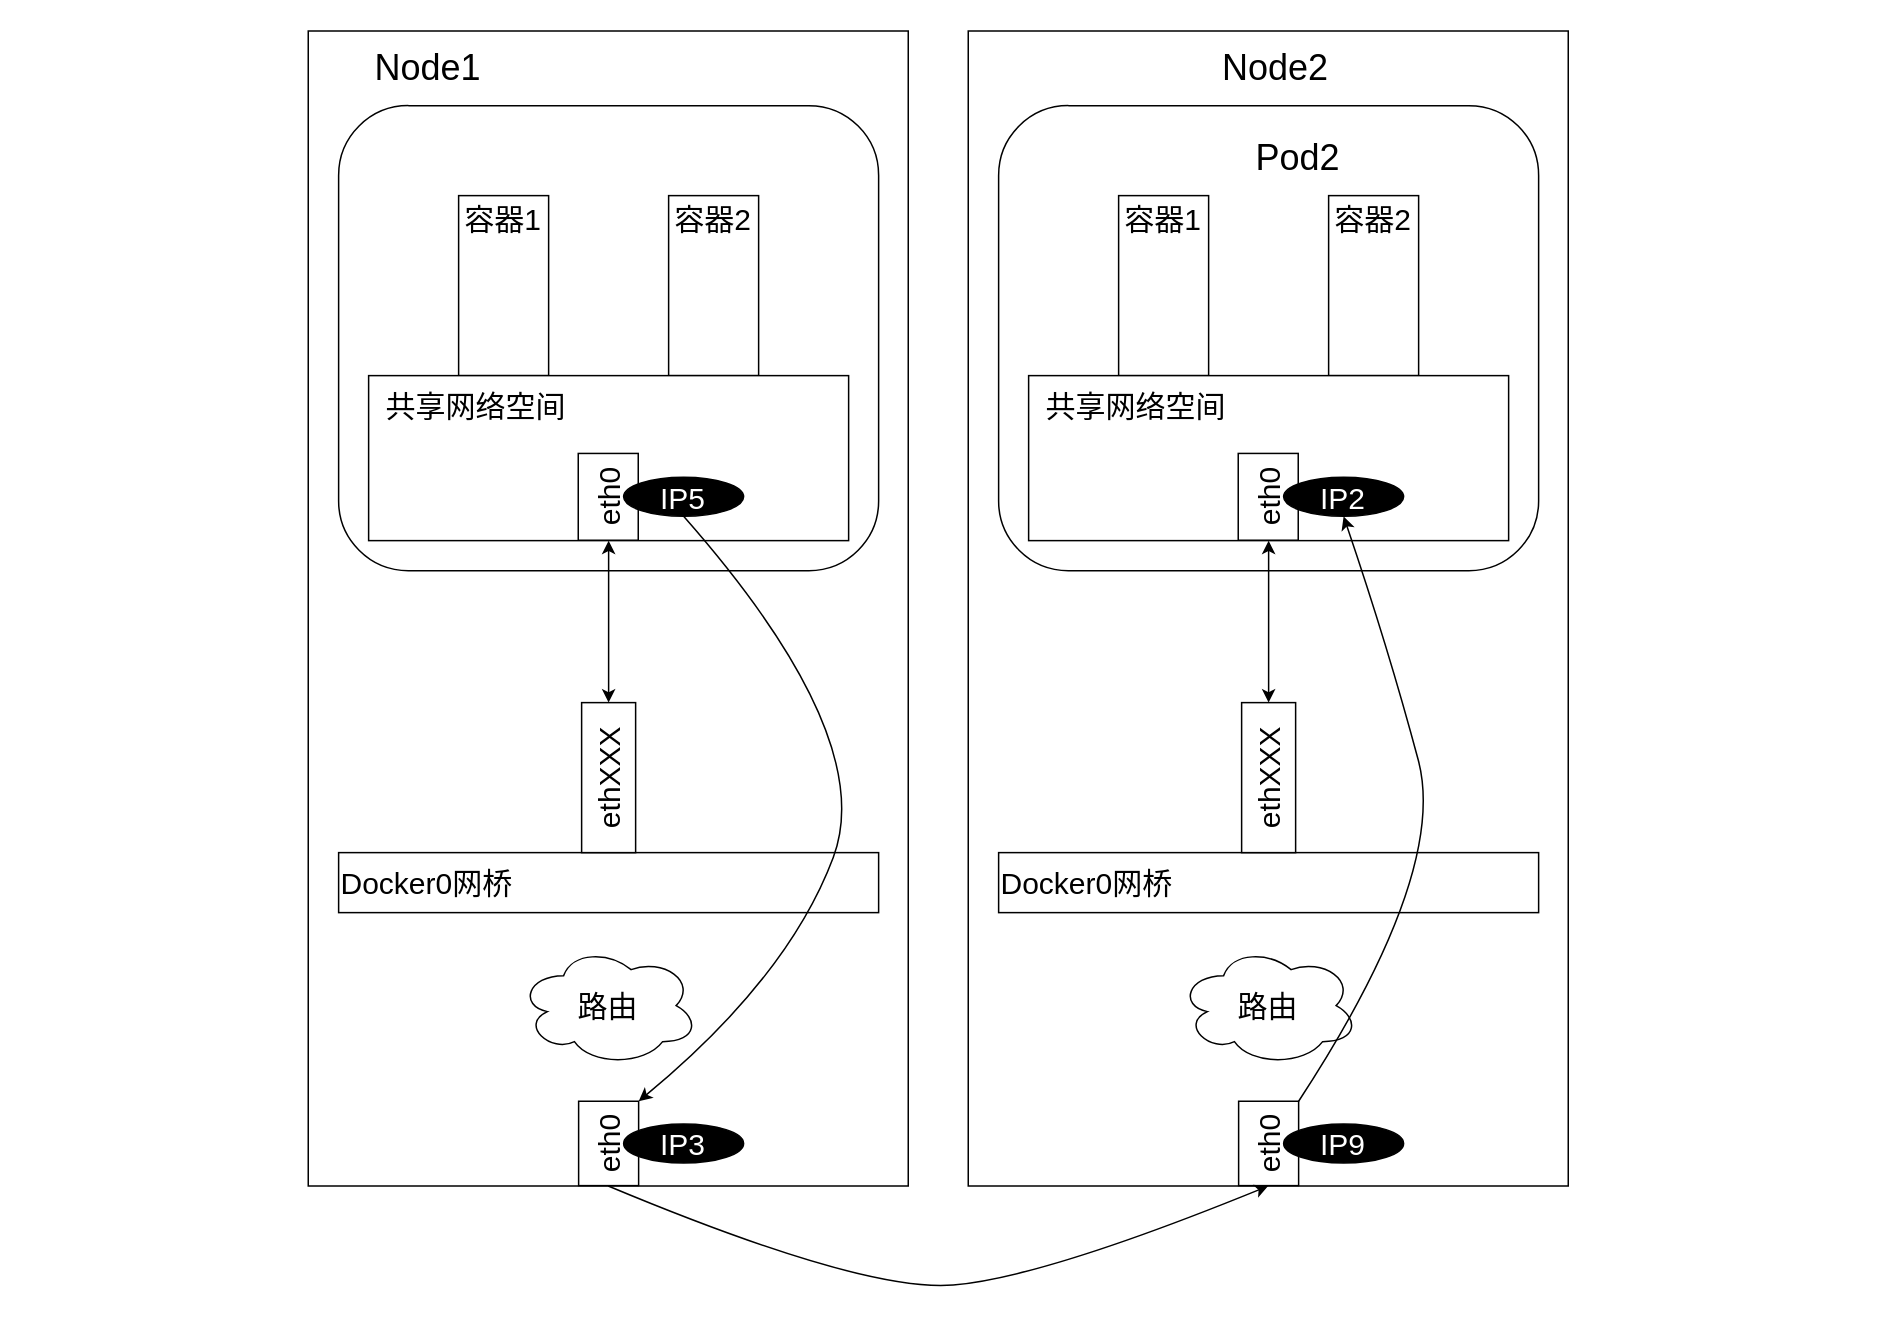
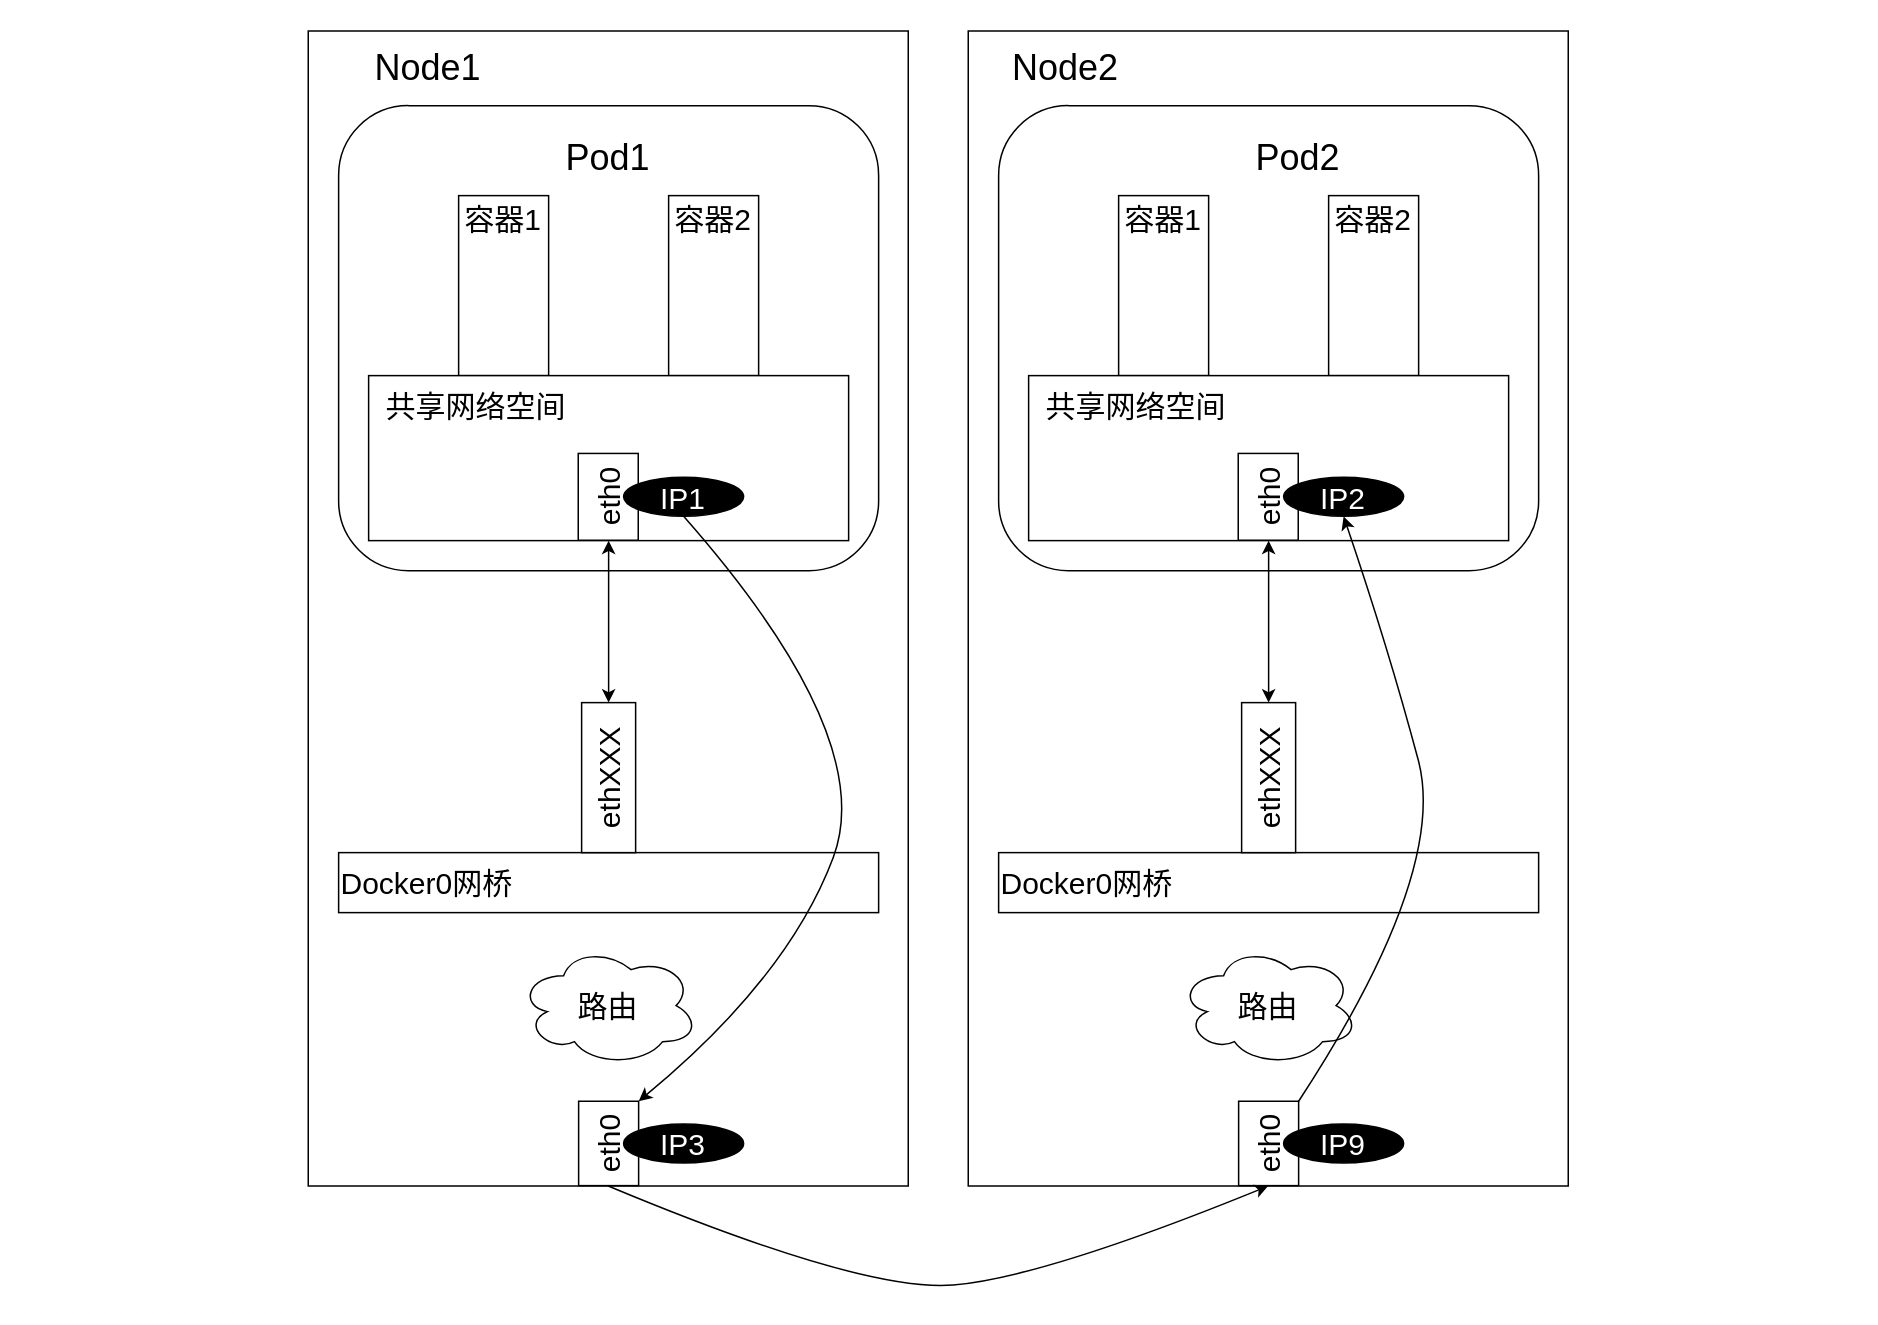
  <mxCell id="0" />
  <mxCell id="1" parent="0" />
  <mxCell id="2" value="" style="group" vertex="1" connectable="0" parent="1"><mxGeometry x="205" y="20" width="840" height="841" as="geometry" /></mxCell>
  <mxCell id="3" value="" style="group" vertex="1" connectable="0" parent="2"><mxGeometry x="440" width="400" height="770" as="geometry" /></mxCell>
  <mxCell id="4" value="" style="rounded=1;whiteSpace=wrap;html=1;fillColor=none;container=0;" vertex="1" parent="3"><mxGeometry x="20.25" y="49.75" width="360" height="310" as="geometry" /></mxCell>
  <mxCell id="5" value="" style="rounded=0;whiteSpace=wrap;html=1;rotation=90;fillColor=none;container=0;" vertex="1" parent="3"><mxGeometry x="-185" y="185" width="770" height="400" as="geometry" /></mxCell>
  <mxCell id="6" value="" style="rounded=0;whiteSpace=wrap;html=1;rotation=90;container=0;" vertex="1" parent="3"><mxGeometry x="70.25" y="139.75" width="120" height="60" as="geometry" /></mxCell>
  <mxCell id="7" value="" style="rounded=0;whiteSpace=wrap;html=1;rotation=90;container=0;" vertex="1" parent="3"><mxGeometry x="210.25" y="139.75" width="120" height="60" as="geometry" /></mxCell>
  <mxCell id="8" value="容器1" style="text;html=1;strokeColor=none;fillColor=none;align=center;verticalAlign=middle;whiteSpace=wrap;rounded=0;fontSize=20;container=0;" vertex="1" parent="3"><mxGeometry x="100.25" y="109.75" width="60" height="30" as="geometry" /></mxCell>
  <mxCell id="9" value="容器2" style="text;html=1;strokeColor=none;fillColor=none;align=center;verticalAlign=middle;whiteSpace=wrap;rounded=0;fontSize=20;container=0;" vertex="1" parent="3"><mxGeometry x="240.25" y="109.75" width="60" height="30" as="geometry" /></mxCell>
  <mxCell id="10" value="&lt;font style=&quot;font-size: 24px;&quot;&gt;Pod2&lt;/font&gt;" style="text;html=1;strokeColor=none;fillColor=none;align=center;verticalAlign=middle;whiteSpace=wrap;rounded=0;container=0;" vertex="1" parent="3"><mxGeometry x="140.25" y="69.75" width="160" height="30" as="geometry" /></mxCell>
  <mxCell id="11" value="" style="rounded=0;whiteSpace=wrap;html=1;container=0;" vertex="1" parent="3"><mxGeometry x="40.25" y="229.75" width="320" height="110" as="geometry" /></mxCell>
  <mxCell id="12" value="共享网络空间" style="text;html=1;strokeColor=none;fillColor=none;align=left;verticalAlign=middle;whiteSpace=wrap;rounded=0;fontSize=20;container=0;" vertex="1" parent="3"><mxGeometry x="50.25" y="229.75" width="130" height="40" as="geometry" /></mxCell>
  <mxCell id="13" value="Docker0网桥" style="rounded=0;whiteSpace=wrap;html=1;align=left;fontSize=20;container=0;" vertex="1" parent="3"><mxGeometry x="20.25" y="547.75" width="360" height="40" as="geometry" /></mxCell>
  <mxCell id="14" value="ethXXX" style="rounded=0;whiteSpace=wrap;html=1;fontSize=20;rotation=-90;container=0;" vertex="1" parent="3"><mxGeometry x="150.25" y="479.75" width="100" height="36" as="geometry" /></mxCell>
  <mxCell id="15" value="" style="endArrow=classic;startArrow=classic;html=1;rounded=0;entryX=0.5;entryY=1;entryDx=0;entryDy=0;exitX=1;exitY=0.5;exitDx=0;exitDy=0;" edge="1" parent="3" source="14" target="11"><mxGeometry width="50" height="50" relative="1" as="geometry"><mxPoint x="-19.75" y="469.75" as="sourcePoint" /><mxPoint x="30.25" y="419.75" as="targetPoint" /></mxGeometry></mxCell>
  <mxCell id="16" value="路由" style="ellipse;shape=cloud;whiteSpace=wrap;html=1;fontSize=20;container=0;" vertex="1" parent="3"><mxGeometry x="140.25" y="609.75" width="120" height="80" as="geometry" /></mxCell>
- <mxCell id="17" value="Node2" style="text;html=1;strokeColor=none;fillColor=none;align=center;verticalAlign=middle;whiteSpace=wrap;rounded=0;fontSize=24;container=0;" vertex="1" parent="3"><mxGeometry x="160.25" y="9.75" width="90" height="30" as="geometry" /></mxCell>
+ <mxCell id="17" value="Node2" style="text;html=1;strokeColor=none;fillColor=none;align=center;verticalAlign=middle;whiteSpace=wrap;rounded=0;fontSize=24;container=0;" vertex="1" parent="3"><mxGeometry x="20.25" y="9.75" width="90" height="30" as="geometry" /></mxCell>
  <mxCell id="18" value="&lt;font style=&quot;font-size: 20px;&quot;&gt;eth0&lt;/font&gt;" style="rounded=0;whiteSpace=wrap;html=1;rotation=-90;" vertex="1" parent="3"><mxGeometry x="172.13" y="721.63" width="56.25" height="40" as="geometry" /></mxCell>
  <mxCell id="19" value="&lt;font style=&quot;font-size: 20px;&quot;&gt;eth0&lt;/font&gt;" style="rounded=0;whiteSpace=wrap;html=1;rotation=-90;" vertex="1" parent="3"><mxGeometry x="171.06" y="290.56" width="57.87" height="40" as="geometry" /></mxCell>
  <mxCell id="20" value="&lt;font color=&quot;#ffffff&quot; style=&quot;font-size: 20px;&quot;&gt;IP9&lt;/font&gt;" style="ellipse;whiteSpace=wrap;html=1;fillColor=#000000;" vertex="1" parent="3"><mxGeometry x="210.25" y="728.63" width="80" height="26" as="geometry" /></mxCell>
  <mxCell id="21" value="&lt;font color=&quot;#ffffff&quot; style=&quot;font-size: 20px;&quot;&gt;IP2&lt;/font&gt;" style="ellipse;whiteSpace=wrap;html=1;fillColor=#000000;" vertex="1" parent="3"><mxGeometry x="210.25" y="297.56" width="80" height="26" as="geometry" /></mxCell>
  <mxCell id="22" value="" style="curved=1;endArrow=classic;html=1;rounded=0;entryX=0.5;entryY=1;entryDx=0;entryDy=0;exitX=1;exitY=1;exitDx=0;exitDy=0;startArrow=none;startFill=0;" edge="1" parent="3" source="18" target="21"><mxGeometry width="50" height="50" relative="1" as="geometry"><mxPoint x="320" y="681" as="sourcePoint" /><mxPoint x="760" y="681" as="targetPoint" /><Array as="points"><mxPoint x="320" y="561" /><mxPoint x="280" y="411" /></Array></mxGeometry></mxCell>
  <mxCell id="23" value="" style="group" vertex="1" connectable="0" parent="2"><mxGeometry width="400" height="770" as="geometry" /></mxCell>
  <mxCell id="24" value="" style="rounded=1;whiteSpace=wrap;html=1;fillColor=none;container=0;" vertex="1" parent="23"><mxGeometry x="20.25" y="49.75" width="360" height="310" as="geometry" /></mxCell>
  <mxCell id="25" value="" style="rounded=0;whiteSpace=wrap;html=1;rotation=90;fillColor=none;container=0;" vertex="1" parent="23"><mxGeometry x="-185" y="185" width="770" height="400" as="geometry" /></mxCell>
  <mxCell id="26" value="" style="rounded=0;whiteSpace=wrap;html=1;rotation=90;container=0;" vertex="1" parent="23"><mxGeometry x="70.25" y="139.75" width="120" height="60" as="geometry" /></mxCell>
  <mxCell id="27" value="" style="rounded=0;whiteSpace=wrap;html=1;rotation=90;container=0;" vertex="1" parent="23"><mxGeometry x="210.25" y="139.75" width="120" height="60" as="geometry" /></mxCell>
  <mxCell id="28" value="容器1" style="text;html=1;strokeColor=none;fillColor=none;align=center;verticalAlign=middle;whiteSpace=wrap;rounded=0;fontSize=20;container=0;" vertex="1" parent="23"><mxGeometry x="100.25" y="109.75" width="60" height="30" as="geometry" /></mxCell>
  <mxCell id="29" value="容器2" style="text;html=1;strokeColor=none;fillColor=none;align=center;verticalAlign=middle;whiteSpace=wrap;rounded=0;fontSize=20;container=0;" vertex="1" parent="23"><mxGeometry x="240.25" y="109.75" width="60" height="30" as="geometry" /></mxCell>
+ <mxCell id="30" value="&lt;font style=&quot;font-size: 24px;&quot;&gt;Pod1&lt;/font&gt;" style="text;html=1;strokeColor=none;fillColor=none;align=center;verticalAlign=middle;whiteSpace=wrap;rounded=0;container=0;" vertex="1" parent="23"><mxGeometry x="120.25" y="69.75" width="160" height="30" as="geometry" /></mxCell>
  <mxCell id="31" value="" style="rounded=0;whiteSpace=wrap;html=1;container=0;" vertex="1" parent="23"><mxGeometry x="40.25" y="229.75" width="320" height="110" as="geometry" /></mxCell>
  <mxCell id="32" value="共享网络空间" style="text;html=1;strokeColor=none;fillColor=none;align=left;verticalAlign=middle;whiteSpace=wrap;rounded=0;fontSize=20;container=0;" vertex="1" parent="23"><mxGeometry x="50.25" y="229.75" width="130" height="40" as="geometry" /></mxCell>
  <mxCell id="33" value="Docker0网桥" style="rounded=0;whiteSpace=wrap;html=1;align=left;fontSize=20;container=0;" vertex="1" parent="23"><mxGeometry x="20.25" y="547.75" width="360" height="40" as="geometry" /></mxCell>
  <mxCell id="34" value="ethXXX" style="rounded=0;whiteSpace=wrap;html=1;fontSize=20;rotation=-90;container=0;" vertex="1" parent="23"><mxGeometry x="150.25" y="479.75" width="100" height="36" as="geometry" /></mxCell>
  <mxCell id="35" value="" style="endArrow=classic;startArrow=classic;html=1;rounded=0;entryX=0.5;entryY=1;entryDx=0;entryDy=0;exitX=1;exitY=0.5;exitDx=0;exitDy=0;" edge="1" parent="23" source="34" target="31"><mxGeometry width="50" height="50" relative="1" as="geometry"><mxPoint x="-19.75" y="469.75" as="sourcePoint" /><mxPoint x="30.25" y="419.75" as="targetPoint" /></mxGeometry></mxCell>
  <mxCell id="36" value="路由" style="ellipse;shape=cloud;whiteSpace=wrap;html=1;fontSize=20;container=0;" vertex="1" parent="23"><mxGeometry x="140.25" y="609.75" width="120" height="80" as="geometry" /></mxCell>
  <mxCell id="37" value="Node1" style="text;html=1;strokeColor=none;fillColor=none;align=center;verticalAlign=middle;whiteSpace=wrap;rounded=0;fontSize=24;container=0;" vertex="1" parent="23"><mxGeometry x="35.25" y="9.75" width="90" height="30" as="geometry" /></mxCell>
  <mxCell id="38" value="&lt;font style=&quot;font-size: 20px;&quot;&gt;eth0&lt;/font&gt;" style="rounded=0;whiteSpace=wrap;html=1;rotation=-90;" vertex="1" parent="23"><mxGeometry x="172.13" y="721.63" width="56.25" height="40" as="geometry" /></mxCell>
  <mxCell id="39" value="&lt;font style=&quot;font-size: 20px;&quot;&gt;eth0&lt;/font&gt;" style="rounded=0;whiteSpace=wrap;html=1;rotation=-90;" vertex="1" parent="23"><mxGeometry x="171.06" y="290.56" width="57.87" height="40" as="geometry" /></mxCell>
  <mxCell id="40" value="&lt;font color=&quot;#ffffff&quot; style=&quot;font-size: 20px;&quot;&gt;IP3&lt;br&gt;&lt;/font&gt;" style="ellipse;whiteSpace=wrap;html=1;fillColor=#000000;" vertex="1" parent="23"><mxGeometry x="210.25" y="728.63" width="80" height="26" as="geometry" /></mxCell>
- <mxCell id="41" value="&lt;font color=&quot;#ffffff&quot; style=&quot;font-size: 20px;&quot;&gt;IP5&lt;/font&gt;" style="ellipse;whiteSpace=wrap;html=1;fillColor=#000000;" vertex="1" parent="23"><mxGeometry x="210.25" y="297.56" width="80" height="26" as="geometry" /></mxCell>
+ <mxCell id="41" value="&lt;font color=&quot;#ffffff&quot; style=&quot;font-size: 20px;&quot;&gt;IP1&lt;/font&gt;" style="ellipse;whiteSpace=wrap;html=1;fillColor=#000000;" vertex="1" parent="23"><mxGeometry x="210.25" y="297.56" width="80" height="26" as="geometry" /></mxCell>
  <mxCell id="42" value="" style="curved=1;endArrow=classic;html=1;rounded=0;entryX=1;entryY=1;entryDx=0;entryDy=0;exitX=0.5;exitY=1;exitDx=0;exitDy=0;startArrow=none;startFill=0;" edge="1" parent="23" source="41" target="38"><mxGeometry width="50" height="50" relative="1" as="geometry"><mxPoint x="240.25" y="421" as="sourcePoint" /><mxPoint x="680.25" y="421" as="targetPoint" /><Array as="points"><mxPoint x="380" y="471" /><mxPoint x="320" y="631" /></Array></mxGeometry></mxCell>
  <mxCell id="43" value="" style="curved=1;endArrow=classic;html=1;rounded=0;entryX=1;entryY=0.5;entryDx=0;entryDy=0;exitX=1;exitY=0.5;exitDx=0;exitDy=0;startArrow=none;startFill=0;" edge="1" parent="2" source="25" target="5"><mxGeometry width="50" height="50" relative="1" as="geometry"><mxPoint x="400" y="871" as="sourcePoint" /><mxPoint x="450" y="821" as="targetPoint" /><Array as="points"><mxPoint x="370" y="841" /><mxPoint x="490" y="831" /></Array></mxGeometry></mxCell>
